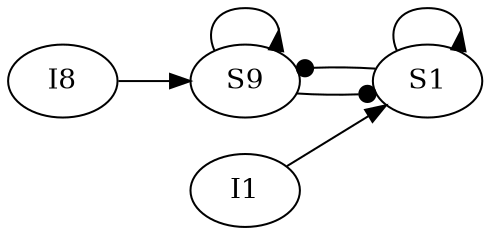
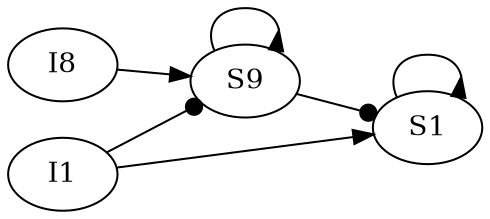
  digraph {
    rankdir=LR
    n1 [label=I8]
    n2 [label=S9]
    n3 [label=S1]
    n4 [label=I1]
    n1 -> n2
    n2 -> n2 [arrowhead=inv]
    n2 -> n3 [arrowhead=dot]
-   n3 -> n2 [arrowhead=dot]
+   n4 -> n2 [arrowhead=dot]
    n3 -> n3 [arrowhead=inv]
    n4 -> n3
  }
